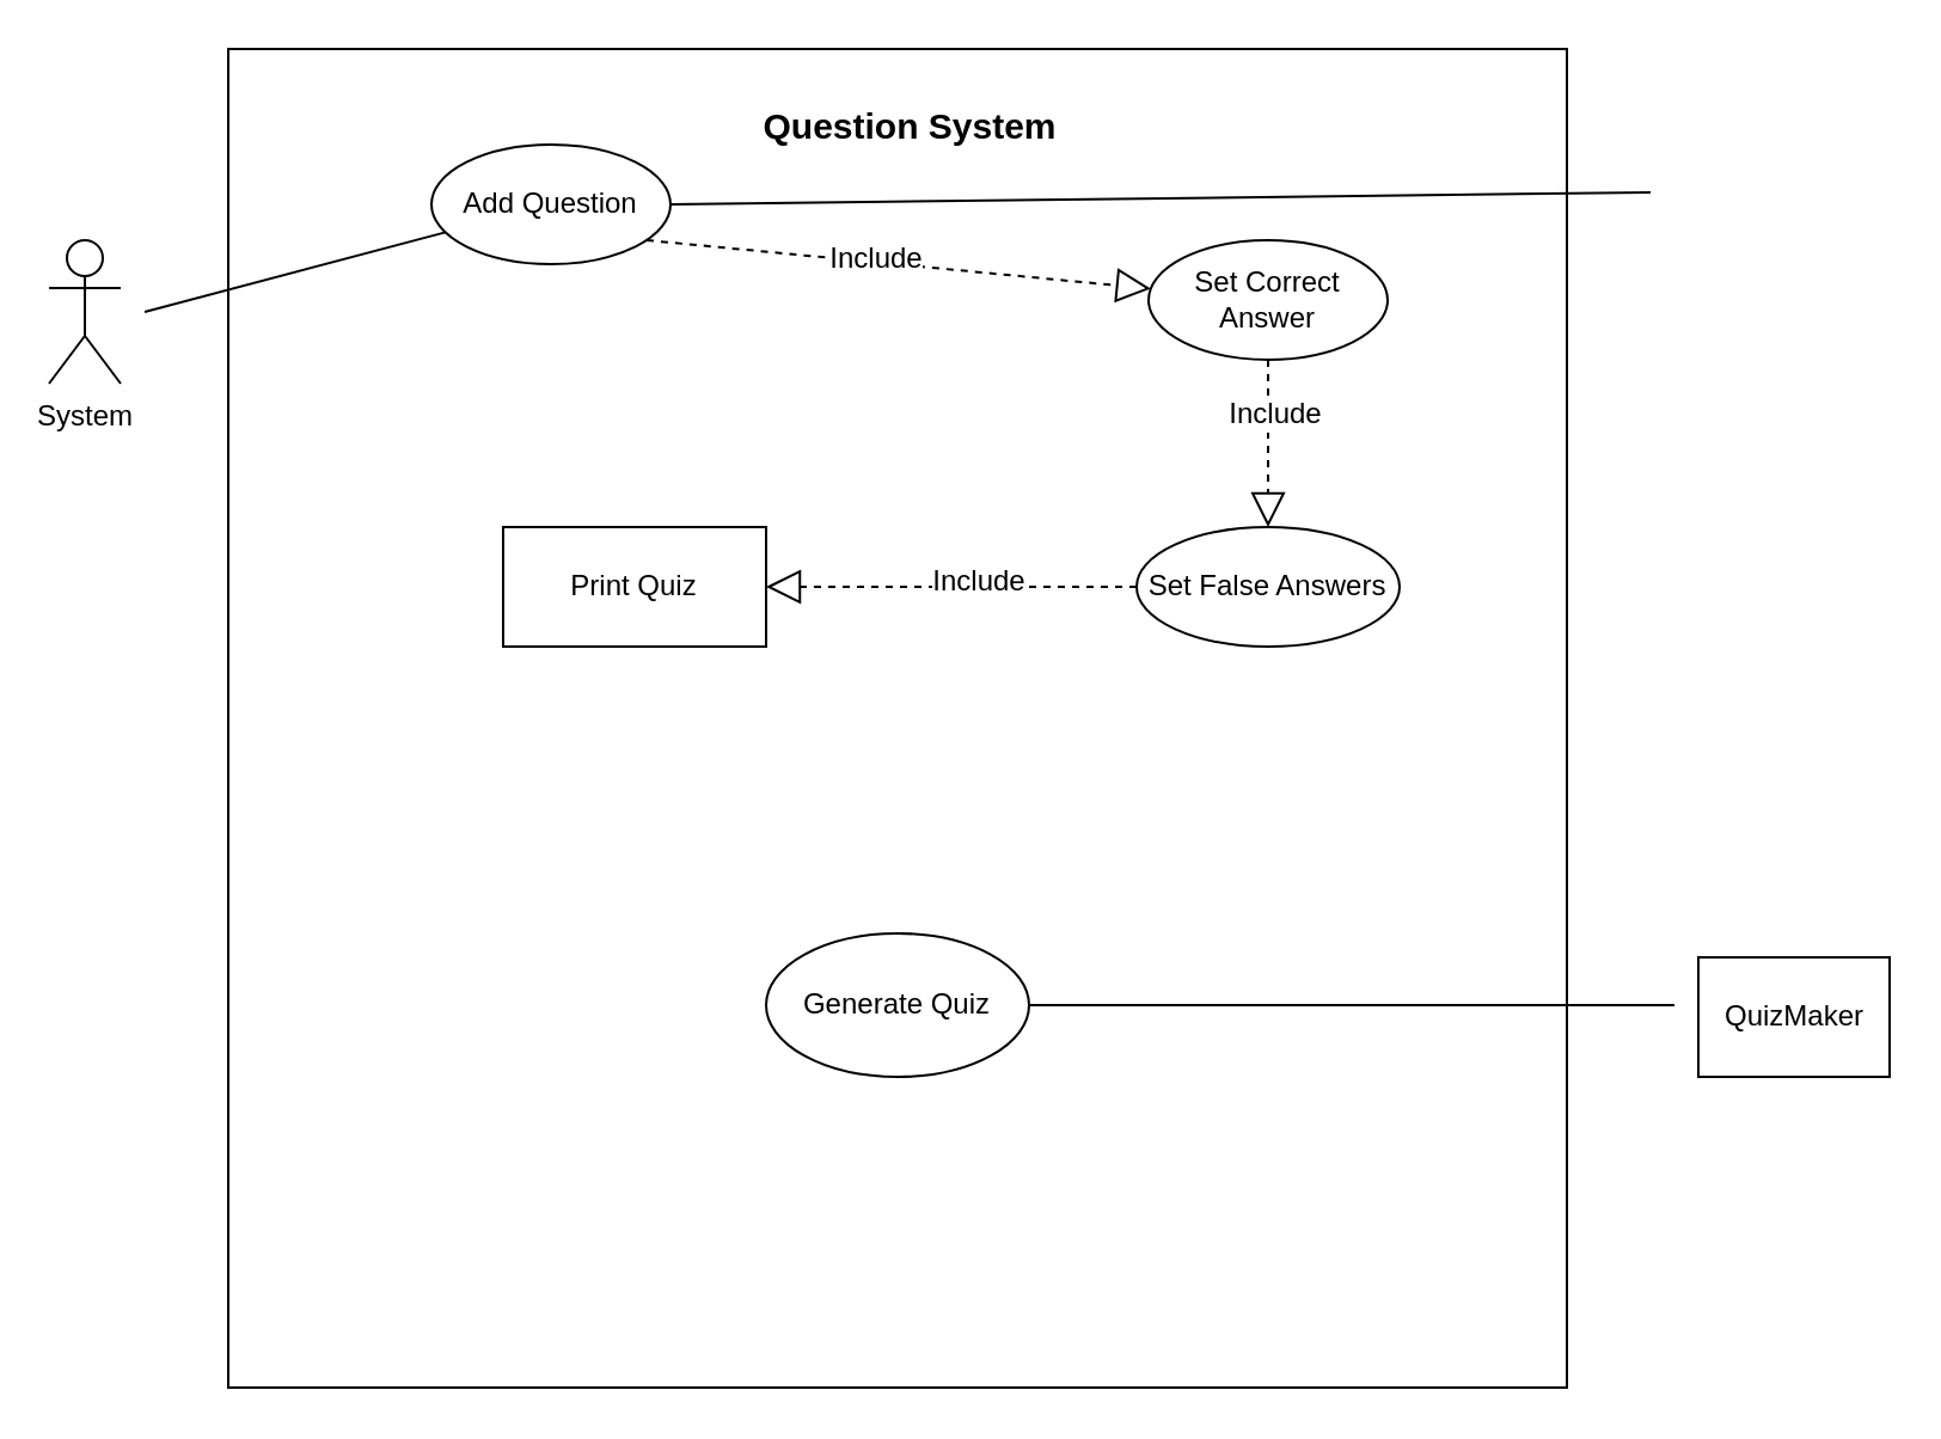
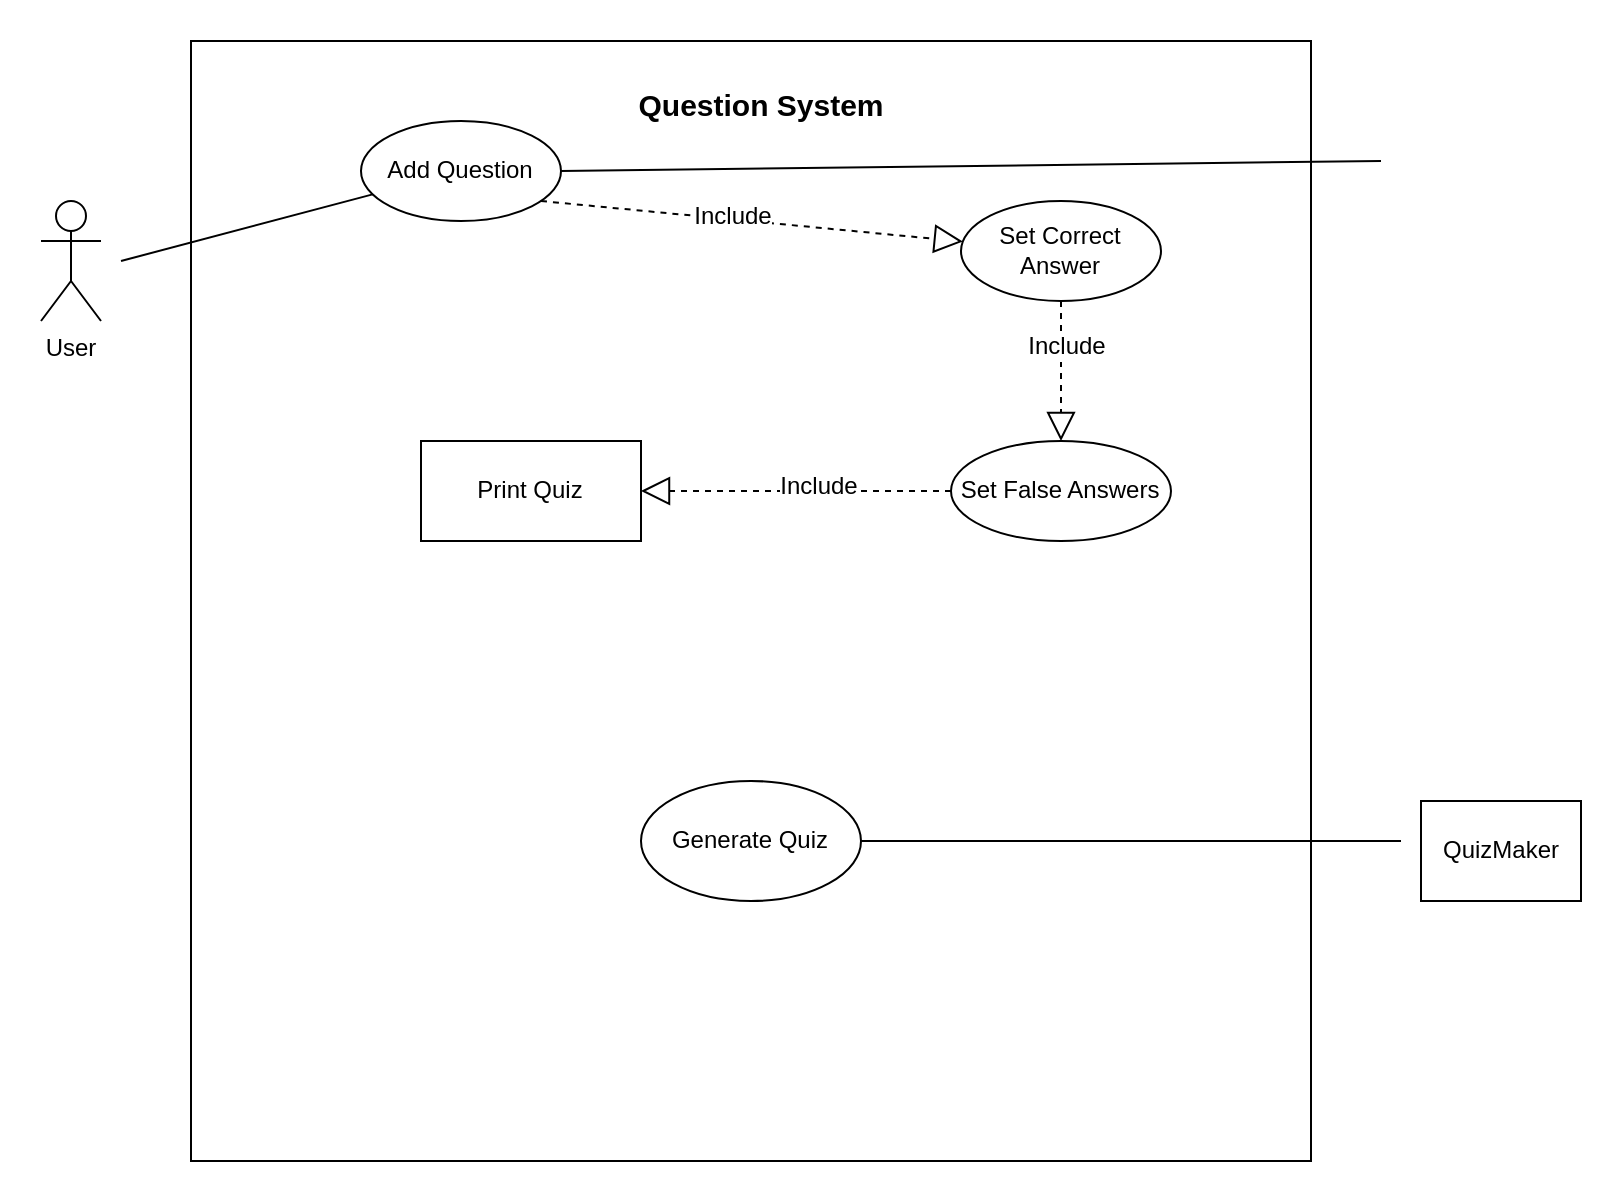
  <mxCell id="0" />
  <mxCell id="1" parent="0" />
  <mxCell id="2" value="" style="whiteSpace=wrap;html=1;aspect=fixed;" parent="1" vertex="1"><mxGeometry x="95" width="560" height="560" as="geometry" y="20" /></mxCell>
- <mxCell id="3" value="System" style="shape=umlActor;verticalLabelPosition=bottom;labelBackgroundColor=#ffffff;verticalAlign=top;html=1;outlineConnect=0;" parent="1" vertex="1"><mxGeometry x="20" y="100" width="30" height="60" as="geometry" /></mxCell>
+ <mxCell id="3" value="User" style="shape=umlActor;verticalLabelPosition=bottom;labelBackgroundColor=#ffffff;verticalAlign=top;html=1;outlineConnect=0;" parent="1" vertex="1"><mxGeometry x="20" y="100" width="30" height="60" as="geometry" /></mxCell>
  <mxCell id="4" value="Add Question" style="ellipse;whiteSpace=wrap;html=1;" parent="1" vertex="1"><mxGeometry x="180" y="60" width="100" height="50" as="geometry" /></mxCell>
  <mxCell id="5" value="" style="endArrow=none;html=1;" parent="1" target="4" edge="1"><mxGeometry width="50" height="50" relative="1" as="geometry"><mxPoint x="60" y="130" as="sourcePoint" /><mxPoint x="180" y="105" as="targetPoint" /></mxGeometry></mxCell>
  <mxCell id="6" value="" style="endArrow=none;html=1;exitX=1;exitY=0.5;exitDx=0;exitDy=0;" parent="1" source="4" edge="1"><mxGeometry width="50" height="50" relative="1" as="geometry"><mxPoint x="620" y="120" as="sourcePoint" /><mxPoint x="690" y="80" as="targetPoint" /></mxGeometry></mxCell>
  <mxCell id="7" value="Set Correct Answer" style="ellipse;whiteSpace=wrap;html=1;" parent="1" vertex="1"><mxGeometry x="480" y="100" width="100" height="50" as="geometry" /></mxCell>
  <mxCell id="8" value="" style="endArrow=block;dashed=1;endFill=0;endSize=12;html=1;" parent="1" target="7" edge="1"><mxGeometry width="160" relative="1" as="geometry"><mxPoint x="270" y="100" as="sourcePoint" /><mxPoint x="430" y="110" as="targetPoint" /></mxGeometry></mxCell>
  <mxCell id="9" value="Include" style="text;html=1;align=center;verticalAlign=middle;resizable=0;points=[];labelBackgroundColor=#ffffff;" parent="8" vertex="1" connectable="0"><mxGeometry x="-0.098" y="2" relative="1" as="geometry"><mxPoint as="offset" /></mxGeometry></mxCell>
  <mxCell id="10" value="QuizMaker" style="html=1;" parent="1" vertex="1"><mxGeometry x="710" y="400" width="80" height="50" as="geometry" /></mxCell>
  <mxCell id="11" value="&lt;font style=&quot;font-size: 15px&quot;&gt;Question System&lt;/font&gt;" style="text;strokeColor=none;fillColor=none;html=1;fontSize=24;fontStyle=1;verticalAlign=middle;align=center;" parent="1" vertex="1"><mxGeometry x="330" y="30" width="100" height="40" as="geometry" /></mxCell>
  <mxCell id="12" value="Set False Answers" style="ellipse;whiteSpace=wrap;html=1;" parent="1" vertex="1"><mxGeometry x="475" y="220" width="110" height="50" as="geometry" /></mxCell>
  <mxCell id="13" value="" style="endArrow=block;dashed=1;endFill=0;endSize=12;html=1;exitX=0.5;exitY=1;exitDx=0;exitDy=0;" parent="1" source="7" target="12" edge="1"><mxGeometry width="160" relative="1" as="geometry"><mxPoint x="460" y="170" as="sourcePoint" /><mxPoint x="620" y="170" as="targetPoint" /></mxGeometry></mxCell>
  <mxCell id="14" value="Include" style="text;html=1;align=center;verticalAlign=middle;resizable=0;points=[];labelBackgroundColor=#ffffff;" parent="13" vertex="1" connectable="0"><mxGeometry x="-0.371" y="2" relative="1" as="geometry"><mxPoint as="offset" /></mxGeometry></mxCell>
  <mxCell id="15" value="Generate Quiz" style="ellipse;whiteSpace=wrap;html=1;" parent="1" vertex="1"><mxGeometry x="320" y="390" width="110" height="60" as="geometry" /></mxCell>
  <mxCell id="16" value="" style="endArrow=none;html=1;exitX=1;exitY=0.5;exitDx=0;exitDy=0;" parent="1" source="15" edge="1"><mxGeometry width="50" height="50" relative="1" as="geometry"><mxPoint x="540" y="450" as="sourcePoint" /><mxPoint x="700" y="420" as="targetPoint" /></mxGeometry></mxCell>
  <mxCell id="17" value="Print Quiz" style="whiteSpace=wrap;html=1;rounded=0;" vertex="1" parent="1"><mxGeometry x="210" y="220" width="110" height="50" as="geometry" /></mxCell>
  <mxCell id="18" value="" style="endArrow=block;dashed=1;endFill=0;endSize=12;html=1;exitX=0;exitY=0.5;exitDx=0;exitDy=0;entryX=1;entryY=0.5;entryDx=0;entryDy=0;" edge="1" parent="1" source="12" target="17"><mxGeometry width="160" relative="1" as="geometry"><mxPoint x="340" y="340" as="sourcePoint" /><mxPoint x="350" y="245" as="targetPoint" /></mxGeometry></mxCell>
  <mxCell id="19" value="Include" style="edgeLabel;html=1;align=center;verticalAlign=middle;resizable=0;points=[];fontSize=12;" vertex="1" connectable="0" parent="18"><mxGeometry x="-0.136" y="-3" relative="1" as="geometry"><mxPoint as="offset" /></mxGeometry></mxCell>
